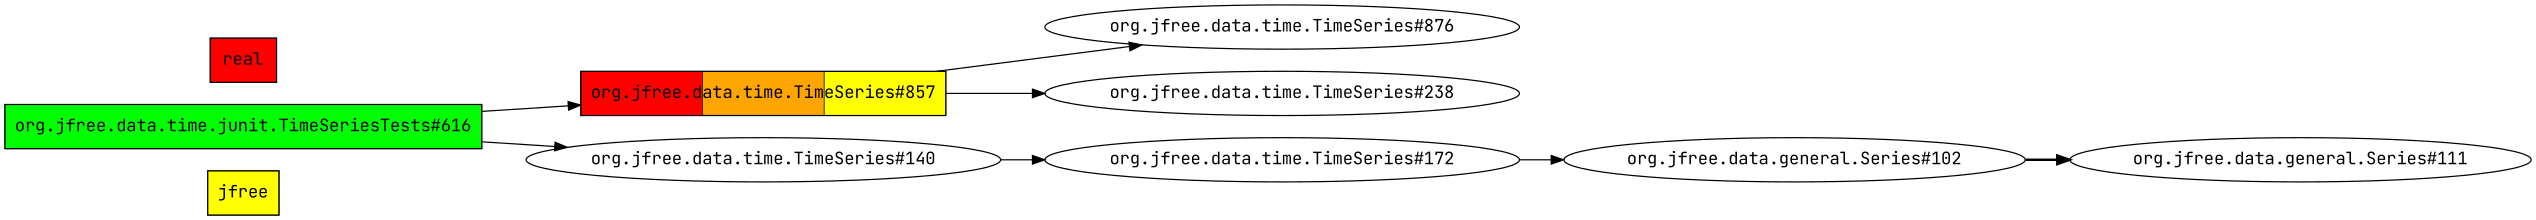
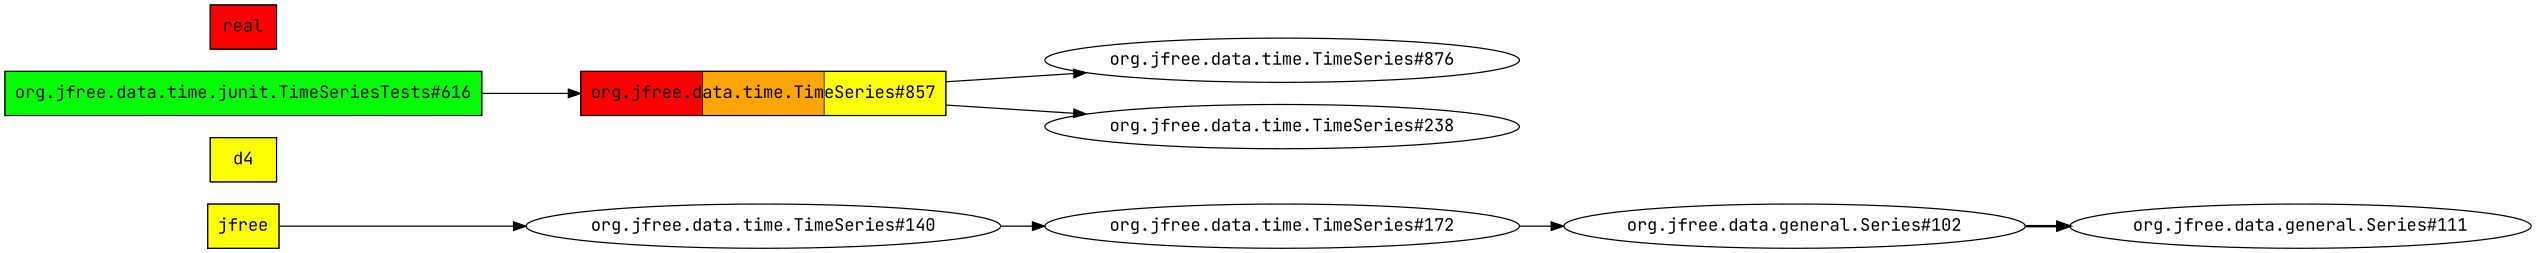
  digraph {
    fontname="JetBrains Mono"
    rankdir=LR
    node [fontname="JetBrains Mono"]
    edge [fontname="JetBrains Mono"]
    n1 [fillcolor=yellow label=jfree shape=box style=striped]
+   d4 [fillcolor=yellow shape=box style=striped]
    "org.jfree.data.time.TimeSeries#857" [fillcolor="red:orange:yellow" shape=box style=striped]
    "org.jfree.data.time.TimeSeries#876"
    "org.jfree.data.time.TimeSeries#238"
    "org.jfree.data.time.junit.TimeSeriesTests#616" [fillcolor=green shape=box style=striped]
    "org.jfree.data.time.TimeSeries#140"
    "org.jfree.data.time.TimeSeries#172"
    real [fillcolor=red shape=box style=striped]
    "org.jfree.data.general.Series#102"
    "org.jfree.data.general.Series#111"
    "org.jfree.data.time.TimeSeries#857" -> "org.jfree.data.time.TimeSeries#876"
    "org.jfree.data.time.TimeSeries#857" -> "org.jfree.data.time.TimeSeries#238"
    "org.jfree.data.time.junit.TimeSeriesTests#616" -> "org.jfree.data.time.TimeSeries#857"
-   "org.jfree.data.time.junit.TimeSeriesTests#616" -> "org.jfree.data.time.TimeSeries#140"
+   n1 -> "org.jfree.data.time.TimeSeries#140"
    "org.jfree.data.time.TimeSeries#140" -> "org.jfree.data.time.TimeSeries#172"
    "org.jfree.data.time.TimeSeries#172" -> "org.jfree.data.general.Series#102"
    "org.jfree.data.general.Series#102" -> "org.jfree.data.general.Series#111" [style=bold]
  }
